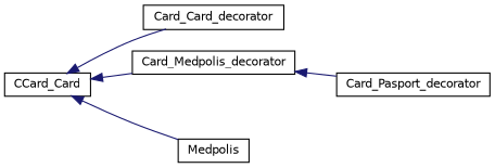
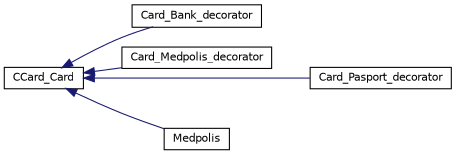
  digraph {
    rankdir=LR
    node [color=black fillcolor=white fontname=Helvetica fontsize=10 shape=record style=filled]
    edge [color=midnightblue dir=back fontname=Helvetica fontsize=10 labelfontname=Helvetica labelfontsize=10 style=solid]
    n1 [height=0.2 label=CCard_Card width=0.4]
-   n2 [height=0.2 label=Card_Card_decorator width=0.4]
+   n2 [height=0.2 label=Card_Bank_decorator width=0.4]
    n3 [height=0.2 label=Card_Medpolis_decorator width=0.4]
    n4 [height=0.2 label=Card_Pasport_decorator width=0.4]
    n5 [height=0.2 label=Medpolis width=0.4]
    n1 -> n2
    n1 -> n3
-   n3 -> n4
+   n1 -> n4
    n1 -> n5
  }
